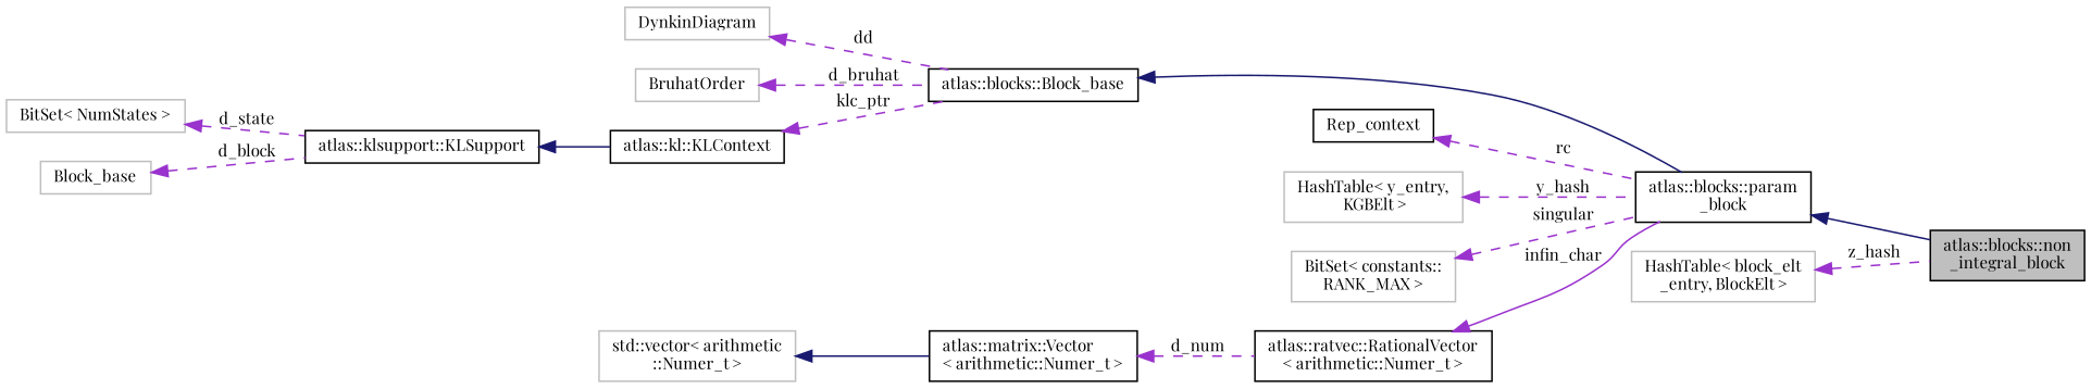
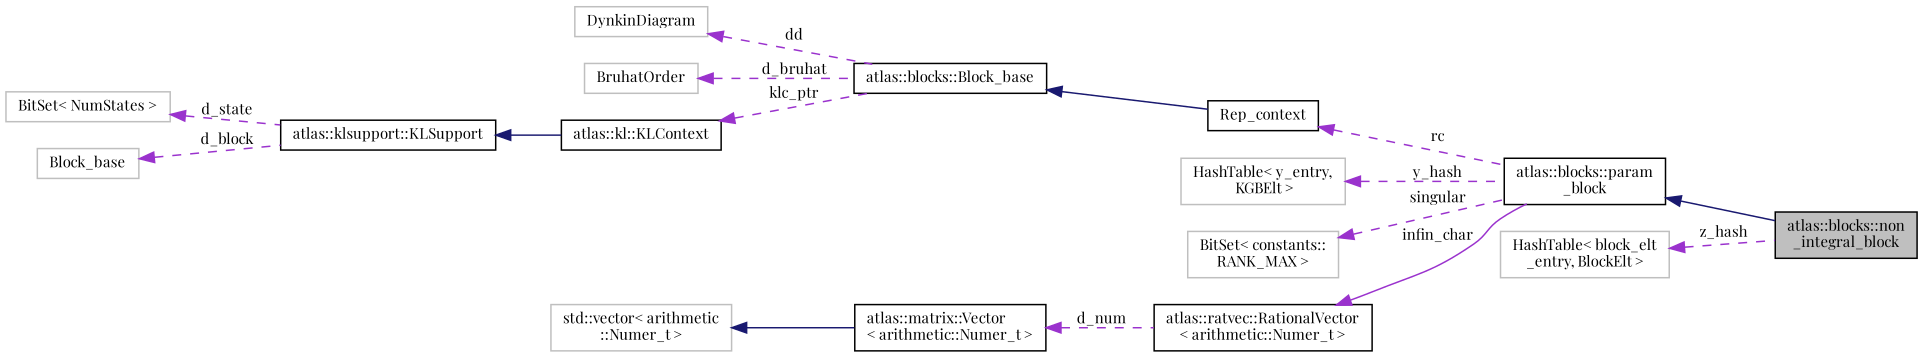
  digraph {
    fontname="Playfair Display"
    rankdir=LR
    node [color=black fillcolor=white fontname="Playfair Display" fontsize=10 shape=record style=filled]
    edge [color=darkorchid3 dir=back fontname="Playfair Display" fontsize=10 labelfontname=Helvetica labelfontsize=10 style=dashed]
    n1 [fillcolor=grey75 fontcolor=black height=0.2 label="atlas::blocks::non\l_integral_block" width=0.4]
    n2 [height=0.2 label="atlas::blocks::param\l_block" width=0.4]
    n3 [height=0.2 label="atlas::blocks::Block_base" width=0.4]
    n4 [color=grey75 height=0.2 label=DynkinDiagram width=0.4]
    n5 [color=grey75 height=0.2 label=BruhatOrder width=0.4]
    n6 [height=0.2 label="atlas::kl::KLContext" width=0.4]
    n7 [height=0.2 label="atlas::klsupport::KLSupport" width=0.4]
    n8 [color=grey75 height=0.2 label="BitSet\< NumStates \>" width=0.4]
    n9 [color=grey75 height=0.2 label=Block_base width=0.4]
    n10 [color=grey75 height=0.2 label="HashTable\< y_entry,\l KGBElt \>" width=0.4]
    n11 [height=0.2 label=Rep_context width=0.4]
    n12 [color=grey75 height=0.2 label="BitSet\< constants::\lRANK_MAX \>" width=0.4]
    n13 [height=0.2 label="atlas::ratvec::RationalVector\l\< arithmetic::Numer_t \>" width=0.4]
    n14 [height=0.2 label="atlas::matrix::Vector\l\< arithmetic::Numer_t \>" width=0.4]
    n15 [color=grey75 height=0.2 label="std::vector\< arithmetic\l::Numer_t  \>" width=0.4]
    n16 [color=grey75 height=0.2 label="HashTable\< block_elt\l_entry, BlockElt \>" width=0.4]
    n2 -> n1 [color=midnightblue style=solid]
-   n3 -> n2 [color=midnightblue style=solid]
+   n3 -> n11 [color=midnightblue style=solid]
    n4 -> n3 [label=" dd"]
    n5 -> n3 [label=" d_bruhat"]
    n6 -> n3 [label=" klc_ptr"]
    n7 -> n6 [color=midnightblue style=solid]
    n8 -> n7 [label=" d_state"]
    n9 -> n7 [label=" d_block"]
    n10 -> n2 [label=" y_hash"]
    n11 -> n2 [label=" rc"]
    n12 -> n2 [label=" singular"]
    n13 -> n2 [label=" infin_char" style=solid]
    n14 -> n13 [label=" d_num"]
    n15 -> n14 [color=midnightblue style=solid]
    n16 -> n1 [label=" z_hash"]
  }
